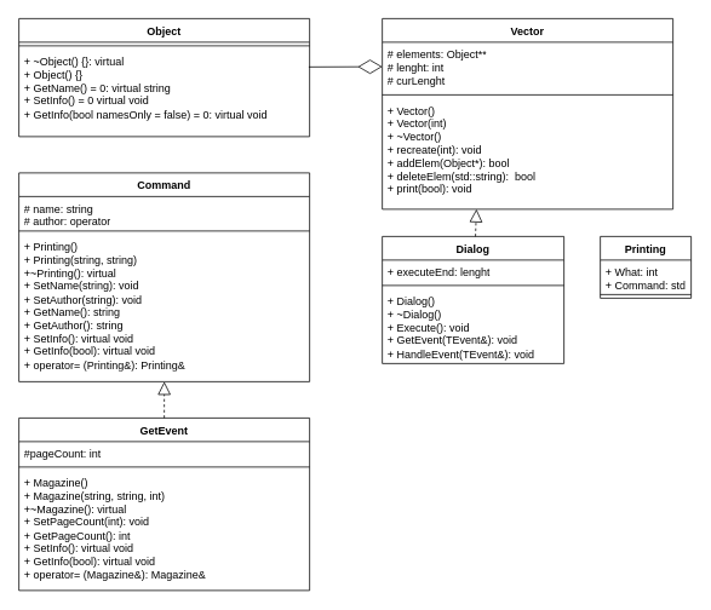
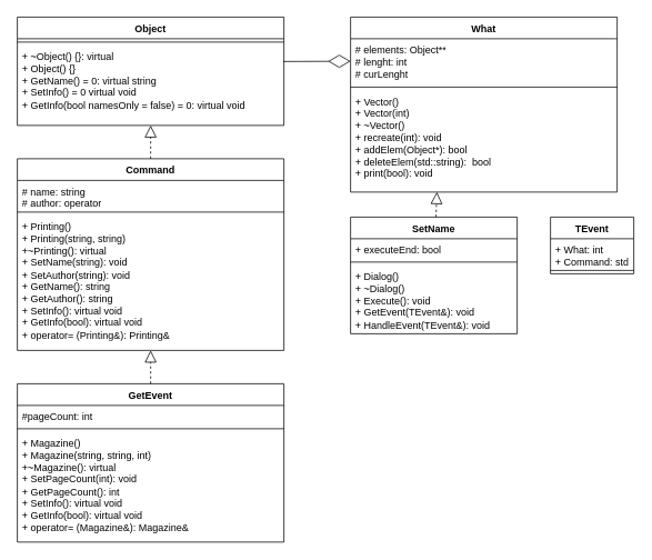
  <mxCell id="0" />
  <mxCell id="1" parent="0" />
  <mxCell id="2" value="Object" style="swimlane;fontStyle=1;align=center;verticalAlign=top;childLayout=stackLayout;horizontal=1;startSize=26;horizontalStack=0;resizeParent=1;resizeParentMax=0;resizeLast=0;collapsible=1;marginBottom=0;whiteSpace=wrap;html=1;" vertex="1" parent="1"><mxGeometry x="20" y="20" width="320" height="130" as="geometry" /></mxCell>
  <mxCell id="3" value="" style="line;strokeWidth=1;fillColor=none;align=left;verticalAlign=middle;spacingTop=-1;spacingLeft=3;spacingRight=3;rotatable=0;labelPosition=right;points=[];portConstraint=eastwest;strokeColor=inherit;" vertex="1" parent="2"><mxGeometry y="26" width="320" height="8" as="geometry" /></mxCell>
  <mxCell id="4" value="&lt;div&gt;+ ~Object() {}&lt;span style=&quot;background-color: initial;&quot;&gt;:&amp;nbsp;&lt;/span&gt;&lt;span style=&quot;background-color: initial;&quot;&gt;virtual&lt;/span&gt;&lt;/div&gt;&lt;div&gt;+ Object() {}&lt;/div&gt;&lt;div&gt;+ GetName() = 0:&amp;nbsp;&lt;span style=&quot;background-color: initial;&quot;&gt;virtual&amp;nbsp;&lt;/span&gt;&lt;span style=&quot;background-color: initial;&quot;&gt;string&lt;/span&gt;&lt;/div&gt;&lt;div&gt;+ SetInfo() = 0&amp;nbsp;&lt;span style=&quot;background-color: initial;&quot;&gt;virtual void&lt;/span&gt;&lt;span style=&quot;background-color: initial;&quot;&gt;&amp;nbsp;&lt;/span&gt;&lt;/div&gt;&lt;div&gt;+ GetInfo(bool namesOnly = false) = 0:&amp;nbsp;&lt;span style=&quot;background-color: initial;&quot;&gt;virtual void&lt;/span&gt;&lt;span style=&quot;background-color: initial;&quot;&gt;&amp;nbsp;&lt;/span&gt;&lt;/div&gt;" style="text;strokeColor=none;fillColor=none;align=left;verticalAlign=top;spacingLeft=4;spacingRight=4;overflow=hidden;rotatable=0;points=[[0,0.5],[1,0.5]];portConstraint=eastwest;whiteSpace=wrap;html=1;" vertex="1" parent="2"><mxGeometry y="34" width="320" height="96" as="geometry" /></mxCell>
  <mxCell id="5" value="Command" style="swimlane;fontStyle=1;align=center;verticalAlign=top;childLayout=stackLayout;horizontal=1;startSize=26;horizontalStack=0;resizeParent=1;resizeParentMax=0;resizeLast=0;collapsible=1;marginBottom=0;whiteSpace=wrap;html=1;" vertex="1" parent="1"><mxGeometry x="20" y="190" width="320" height="230" as="geometry" /></mxCell>
  <mxCell id="6" value="# name: string&lt;div&gt;# author: operator&lt;/div&gt;" style="text;strokeColor=none;fillColor=none;align=left;verticalAlign=top;spacingLeft=4;spacingRight=4;overflow=hidden;rotatable=0;points=[[0,0.5],[1,0.5]];portConstraint=eastwest;whiteSpace=wrap;html=1;" vertex="1" parent="5"><mxGeometry y="26" width="320" height="34" as="geometry" /></mxCell>
  <mxCell id="7" value="" style="line;strokeWidth=1;fillColor=none;align=left;verticalAlign=middle;spacingTop=-1;spacingLeft=3;spacingRight=3;rotatable=0;labelPosition=right;points=[];portConstraint=eastwest;strokeColor=inherit;" vertex="1" parent="5"><mxGeometry y="60" width="320" height="8" as="geometry" /></mxCell>
  <mxCell id="8" value="&lt;div&gt;&lt;span style=&quot;white-space: normal;&quot;&gt;+ Printing()&lt;/span&gt;&lt;/div&gt;&lt;div&gt;&lt;span style=&quot;white-space: normal;&quot;&gt;+ Printing(string, string)&lt;/span&gt;&lt;/div&gt;&lt;div&gt;&lt;span style=&quot;background-color: initial;&quot;&gt;+~Printing(): virtual&lt;/span&gt;&lt;/div&gt;&lt;div&gt;&lt;span style=&quot;background-color: initial;&quot;&gt;+ SetName(string):&amp;nbsp;&lt;/span&gt;&lt;span style=&quot;background-color: initial;&quot;&gt;void&lt;/span&gt;&lt;br&gt;&lt;/div&gt;&lt;div&gt;&lt;span style=&quot;white-space: normal;&quot;&gt;+ SetAuthor(string):&amp;nbsp;&lt;/span&gt;&lt;span style=&quot;background-color: initial;&quot;&gt;void&lt;/span&gt;&lt;/div&gt;&lt;div&gt;&lt;span style=&quot;white-space: pre; white-space: normal;&quot;&gt;&#09;&lt;/span&gt;&lt;/div&gt;&lt;div&gt;&lt;span style=&quot;white-space: normal;&quot;&gt;+ GetName(): string&lt;/span&gt;&lt;/div&gt;&lt;div&gt;&lt;span style=&quot;white-space: normal;&quot;&gt;+ GetAuthor(): string&lt;/span&gt;&lt;/div&gt;&lt;div&gt;&lt;span style=&quot;background-color: initial;&quot;&gt;+ SetInfo():&amp;nbsp;&lt;/span&gt;&lt;span style=&quot;background-color: initial;&quot;&gt;virtual void&lt;/span&gt;&lt;span style=&quot;background-color: initial;&quot;&gt;&amp;nbsp;&lt;/span&gt;&lt;br&gt;&lt;/div&gt;&lt;div&gt;&lt;span style=&quot;white-space: normal;&quot;&gt;+ GetInfo(bool):&amp;nbsp;&lt;/span&gt;&lt;span style=&quot;background-color: initial;&quot;&gt;virtual void&lt;/span&gt;&lt;/div&gt;&lt;div&gt;&lt;span style=&quot;background-color: initial;&quot;&gt;+ operator= (Printing&amp;amp;):&amp;nbsp;&lt;/span&gt;&lt;span style=&quot;background-color: initial;&quot;&gt;Printing&amp;amp;&lt;/span&gt;&lt;span style=&quot;background-color: initial;&quot;&gt;&amp;nbsp;&lt;/span&gt;&lt;br&gt;&lt;/div&gt;" style="text;strokeColor=none;fillColor=none;align=left;verticalAlign=top;spacingLeft=4;spacingRight=4;overflow=hidden;rotatable=0;points=[[0,0.5],[1,0.5]];portConstraint=eastwest;whiteSpace=wrap;html=1;" vertex="1" parent="5"><mxGeometry y="68" width="320" height="162" as="geometry" /></mxCell>
+ <mxCell id="9" value="" style="endArrow=block;dashed=1;endFill=0;endSize=12;html=1;rounded=0;exitX=0.5;exitY=0;exitDx=0;exitDy=0;" edge="1" parent="1" source="5" target="2"><mxGeometry width="160" relative="1" as="geometry"><mxPoint x="110" y="250" as="sourcePoint" /><mxPoint x="190" y="170" as="targetPoint" /></mxGeometry></mxCell>
  <mxCell id="10" value="GetEvent" style="swimlane;fontStyle=1;align=center;verticalAlign=top;childLayout=stackLayout;horizontal=1;startSize=26;horizontalStack=0;resizeParent=1;resizeParentMax=0;resizeLast=0;collapsible=1;marginBottom=0;whiteSpace=wrap;html=1;" vertex="1" parent="1"><mxGeometry x="20" y="460" width="320" height="190" as="geometry" /></mxCell>
  <mxCell id="11" value="#pageCount: int" style="text;strokeColor=none;fillColor=none;align=left;verticalAlign=top;spacingLeft=4;spacingRight=4;overflow=hidden;rotatable=0;points=[[0,0.5],[1,0.5]];portConstraint=eastwest;whiteSpace=wrap;html=1;" vertex="1" parent="10"><mxGeometry y="26" width="320" height="24" as="geometry" /></mxCell>
  <mxCell id="12" value="" style="line;strokeWidth=1;fillColor=none;align=left;verticalAlign=middle;spacingTop=-1;spacingLeft=3;spacingRight=3;rotatable=0;labelPosition=right;points=[];portConstraint=eastwest;strokeColor=inherit;" vertex="1" parent="10"><mxGeometry y="50" width="320" height="8" as="geometry" /></mxCell>
  <mxCell id="13" value="&lt;div&gt;&lt;span style=&quot;white-space: normal;&quot;&gt;+&amp;nbsp;&lt;/span&gt;&lt;span style=&quot;background-color: initial;&quot;&gt;Magazine()&lt;/span&gt;&lt;/div&gt;&lt;div&gt;&lt;span style=&quot;white-space: normal;&quot;&gt;+&amp;nbsp;&lt;/span&gt;&lt;span style=&quot;background-color: initial;&quot;&gt;Magazine(string, string, int)&lt;/span&gt;&lt;/div&gt;&lt;div&gt;&lt;span style=&quot;background-color: initial;&quot;&gt;+~Magazine(): virtual&lt;/span&gt;&lt;/div&gt;&lt;div&gt;&lt;span style=&quot;background-color: initial;&quot;&gt;+ SetPageCount(int):&amp;nbsp;&lt;/span&gt;&lt;span style=&quot;background-color: initial;&quot;&gt;void&lt;/span&gt;&lt;br&gt;&lt;/div&gt;&lt;div&gt;+ GetPageCount():&amp;nbsp;&lt;span style=&quot;background-color: initial;&quot;&gt;int&lt;/span&gt;&lt;/div&gt;&lt;div&gt;&lt;span style=&quot;background-color: initial;&quot;&gt;+ SetInfo():&amp;nbsp;&lt;/span&gt;&lt;span style=&quot;background-color: initial;&quot;&gt;virtual void&lt;/span&gt;&lt;span style=&quot;background-color: initial;&quot;&gt;&amp;nbsp;&lt;/span&gt;&lt;br&gt;&lt;/div&gt;&lt;div&gt;&lt;span style=&quot;white-space: normal;&quot;&gt;+ GetInfo(bool):&amp;nbsp;&lt;/span&gt;&lt;span style=&quot;background-color: initial;&quot;&gt;virtual void&lt;/span&gt;&lt;/div&gt;&lt;div&gt;&lt;span style=&quot;background-color: initial;&quot;&gt;+ operator= (Magazine&amp;amp;):&amp;nbsp;&lt;/span&gt;&lt;span style=&quot;background-color: initial;&quot;&gt;Magazine&amp;amp;&amp;nbsp;&lt;/span&gt;&lt;br&gt;&lt;/div&gt;" style="text;strokeColor=none;fillColor=none;align=left;verticalAlign=top;spacingLeft=4;spacingRight=4;overflow=hidden;rotatable=0;points=[[0,0.5],[1,0.5]];portConstraint=eastwest;whiteSpace=wrap;html=1;" vertex="1" parent="10"><mxGeometry y="58" width="320" height="132" as="geometry" /></mxCell>
  <mxCell id="14" value="" style="endArrow=block;dashed=1;endFill=0;endSize=12;html=1;rounded=0;exitX=0.5;exitY=0;exitDx=0;exitDy=0;" edge="1" parent="1" source="10" target="8"><mxGeometry width="160" relative="1" as="geometry"><mxPoint x="110" y="540" as="sourcePoint" /><mxPoint x="180" y="430" as="targetPoint" /></mxGeometry></mxCell>
- <mxCell id="15" value="Vector" style="swimlane;fontStyle=1;align=center;verticalAlign=top;childLayout=stackLayout;horizontal=1;startSize=26;horizontalStack=0;resizeParent=1;resizeParentMax=0;resizeLast=0;collapsible=1;marginBottom=0;whiteSpace=wrap;html=1;" vertex="1" parent="1"><mxGeometry x="420" y="20" width="320" height="210" as="geometry" /></mxCell>
+ <mxCell id="15" value="What" style="swimlane;fontStyle=1;align=center;verticalAlign=top;childLayout=stackLayout;horizontal=1;startSize=26;horizontalStack=0;resizeParent=1;resizeParentMax=0;resizeLast=0;collapsible=1;marginBottom=0;whiteSpace=wrap;html=1;" vertex="1" parent="1"><mxGeometry x="420" y="20" width="320" height="210" as="geometry" /></mxCell>
  <mxCell id="16" value="# elements: Object**&lt;div&gt;# lenght: int&lt;/div&gt;&lt;div&gt;# curLenght&lt;/div&gt;" style="text;strokeColor=none;fillColor=none;align=left;verticalAlign=top;spacingLeft=4;spacingRight=4;overflow=hidden;rotatable=0;points=[[0,0.5],[1,0.5]];portConstraint=eastwest;whiteSpace=wrap;html=1;" vertex="1" parent="15"><mxGeometry y="26" width="320" height="54" as="geometry" /></mxCell>
  <mxCell id="17" value="" style="line;strokeWidth=1;fillColor=none;align=left;verticalAlign=middle;spacingTop=-1;spacingLeft=3;spacingRight=3;rotatable=0;labelPosition=right;points=[];portConstraint=eastwest;strokeColor=inherit;" vertex="1" parent="15"><mxGeometry y="80" width="320" height="8" as="geometry" /></mxCell>
  <mxCell id="18" value="&lt;div&gt;&lt;span style=&quot;white-space: normal;&quot;&gt;+ Vector()&lt;/span&gt;&lt;/div&gt;&lt;div&gt;&lt;span style=&quot;white-space: normal;&quot;&gt;+ Vector(int)&lt;/span&gt;&lt;/div&gt;&lt;div&gt;&lt;span style=&quot;white-space: normal;&quot;&gt;+ ~Vector()&lt;/span&gt;&lt;/div&gt;&lt;div&gt;&lt;div style=&quot;&quot;&gt;&lt;span style=&quot;white-space: normal;&quot;&gt;+ recreate(int): void&lt;/span&gt;&lt;/div&gt;&lt;div style=&quot;&quot;&gt;&lt;span style=&quot;white-space: normal;&quot;&gt;+ addElem(Object*): bool&lt;/span&gt;&lt;/div&gt;&lt;div style=&quot;&quot;&gt;&lt;span style=&quot;white-space: normal;&quot;&gt;+ deleteElem(std::string):&amp;nbsp;&lt;/span&gt;&lt;span style=&quot;background-color: initial;&quot;&gt;&amp;nbsp;&lt;/span&gt;&lt;span style=&quot;background-color: initial;&quot;&gt;bool&lt;/span&gt;&lt;span style=&quot;background-color: initial;&quot;&gt;&amp;nbsp;&lt;/span&gt;&lt;/div&gt;&lt;div style=&quot;&quot;&gt;&lt;span style=&quot;white-space: normal;&quot;&gt;+ print(bool): void&lt;/span&gt;&lt;/div&gt;&lt;/div&gt;&lt;div&gt;&lt;span style=&quot;white-space: normal;&quot;&gt;&lt;br&gt;&lt;/span&gt;&lt;/div&gt;" style="text;strokeColor=none;fillColor=none;align=left;verticalAlign=top;spacingLeft=4;spacingRight=4;overflow=hidden;rotatable=0;points=[[0,0.5],[1,0.5]];portConstraint=eastwest;whiteSpace=wrap;html=1;" vertex="1" parent="15"><mxGeometry y="88" width="320" height="122" as="geometry" /></mxCell>
- <mxCell id="19" value="Dialog" style="swimlane;fontStyle=1;align=center;verticalAlign=top;childLayout=stackLayout;horizontal=1;startSize=26;horizontalStack=0;resizeParent=1;resizeParentMax=0;resizeLast=0;collapsible=1;marginBottom=0;whiteSpace=wrap;html=1;" vertex="1" parent="1"><mxGeometry x="420" y="260" width="200" height="140" as="geometry" /></mxCell>
- <mxCell id="20" value="+ executeEnd: lenght" style="text;strokeColor=none;fillColor=none;align=left;verticalAlign=top;spacingLeft=4;spacingRight=4;overflow=hidden;rotatable=0;points=[[0,0.5],[1,0.5]];portConstraint=eastwest;whiteSpace=wrap;html=1;" vertex="1" parent="19"><mxGeometry y="26" width="200" height="24" as="geometry" /></mxCell>
+ <mxCell id="19" value="SetName" style="swimlane;fontStyle=1;align=center;verticalAlign=top;childLayout=stackLayout;horizontal=1;startSize=26;horizontalStack=0;resizeParent=1;resizeParentMax=0;resizeLast=0;collapsible=1;marginBottom=0;whiteSpace=wrap;html=1;" vertex="1" parent="1"><mxGeometry x="420" y="260" width="200" height="140" as="geometry" /></mxCell>
+ <mxCell id="20" value="+ executeEnd: bool" style="text;strokeColor=none;fillColor=none;align=left;verticalAlign=top;spacingLeft=4;spacingRight=4;overflow=hidden;rotatable=0;points=[[0,0.5],[1,0.5]];portConstraint=eastwest;whiteSpace=wrap;html=1;" vertex="1" parent="19"><mxGeometry y="26" width="200" height="24" as="geometry" /></mxCell>
  <mxCell id="21" value="" style="line;strokeWidth=1;fillColor=none;align=left;verticalAlign=middle;spacingTop=-1;spacingLeft=3;spacingRight=3;rotatable=0;labelPosition=right;points=[];portConstraint=eastwest;strokeColor=inherit;" vertex="1" parent="19"><mxGeometry y="50" width="200" height="8" as="geometry" /></mxCell>
  <mxCell id="22" value="&lt;div&gt;&lt;div&gt;+ Dialog()&lt;/div&gt;&lt;div&gt;+ ~Dialog()&lt;/div&gt;&lt;div&gt;+ Execute()&lt;span style=&quot;background-color: initial;&quot;&gt;: void&lt;/span&gt;&lt;/div&gt;&lt;div&gt;+ GetEvent(TEvent&amp;amp;)&lt;span style=&quot;background-color: initial;&quot;&gt;: void&lt;/span&gt;&lt;/div&gt;&lt;div&gt;+ HandleEvent(TEvent&amp;amp;)&lt;span style=&quot;background-color: initial;&quot;&gt;: void&lt;/span&gt;&lt;/div&gt;&lt;/div&gt;" style="text;strokeColor=none;fillColor=none;align=left;verticalAlign=top;spacingLeft=4;spacingRight=4;overflow=hidden;rotatable=0;points=[[0,0.5],[1,0.5]];portConstraint=eastwest;whiteSpace=wrap;html=1;" vertex="1" parent="19"><mxGeometry y="58" width="200" height="82" as="geometry" /></mxCell>
- <mxCell id="23" value="Printing" style="swimlane;fontStyle=1;align=center;verticalAlign=top;childLayout=stackLayout;horizontal=1;startSize=26;horizontalStack=0;resizeParent=1;resizeParentMax=0;resizeLast=0;collapsible=1;marginBottom=0;whiteSpace=wrap;html=1;" vertex="1" parent="1"><mxGeometry x="660" y="260" width="100" height="68" as="geometry" /></mxCell>
+ <mxCell id="23" value="TEvent" style="swimlane;fontStyle=1;align=center;verticalAlign=top;childLayout=stackLayout;horizontal=1;startSize=26;horizontalStack=0;resizeParent=1;resizeParentMax=0;resizeLast=0;collapsible=1;marginBottom=0;whiteSpace=wrap;html=1;" vertex="1" parent="1"><mxGeometry x="660" y="260" width="100" height="68" as="geometry" /></mxCell>
  <mxCell id="24" value="+ What: int&lt;div&gt;+ Command: std&lt;/div&gt;" style="text;strokeColor=none;fillColor=none;align=left;verticalAlign=top;spacingLeft=4;spacingRight=4;overflow=hidden;rotatable=0;points=[[0,0.5],[1,0.5]];portConstraint=eastwest;whiteSpace=wrap;html=1;" vertex="1" parent="23"><mxGeometry y="26" width="100" height="34" as="geometry" /></mxCell>
  <mxCell id="25" value="" style="line;strokeWidth=1;fillColor=none;align=left;verticalAlign=middle;spacingTop=-1;spacingLeft=3;spacingRight=3;rotatable=0;labelPosition=right;points=[];portConstraint=eastwest;strokeColor=inherit;" vertex="1" parent="23"><mxGeometry y="60" width="100" height="8" as="geometry" /></mxCell>
  <mxCell id="26" value="" style="endArrow=block;dashed=1;endFill=0;endSize=12;html=1;rounded=0;entryX=0.324;entryY=0.999;entryDx=0;entryDy=0;entryPerimeter=0;" edge="1" parent="1" source="19" target="18"><mxGeometry width="160" relative="1" as="geometry"><mxPoint x="540" y="270" as="sourcePoint" /><mxPoint x="540" y="230" as="targetPoint" /></mxGeometry></mxCell>
  <mxCell id="27" value="" style="endArrow=diamondThin;endFill=0;endSize=24;html=1;rounded=0;entryX=0;entryY=0.5;entryDx=0;entryDy=0;exitX=0.997;exitY=0.201;exitDx=0;exitDy=0;exitPerimeter=0;" edge="1" parent="1" source="4" target="16"><mxGeometry width="160" relative="1" as="geometry"><mxPoint x="347" y="70" as="sourcePoint" /><mxPoint x="390" y="180" as="targetPoint" /><Array as="points" /></mxGeometry></mxCell>
